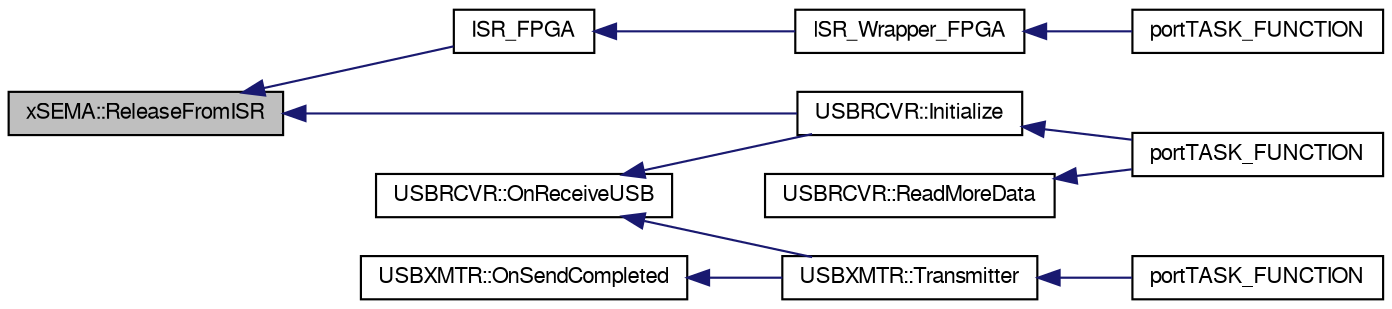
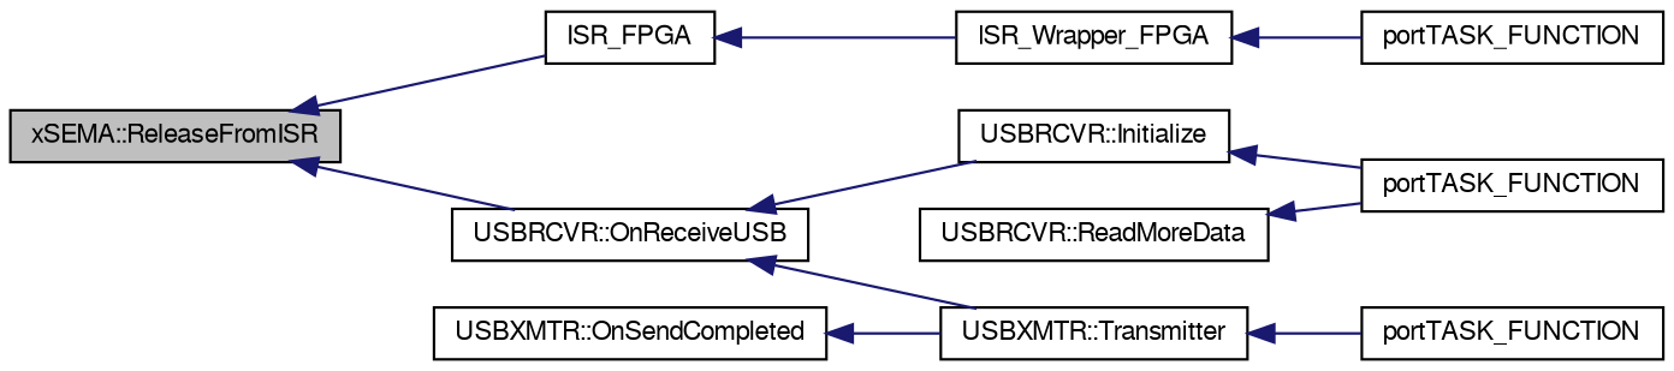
  digraph {
    rankdir=LR
    node [color=black fontname=FreeSans fontsize=10 shape=record]
    edge [color=midnightblue dir=back fontname=FreeSans fontsize=10 labelfontname=FreeSans labelfontsize=10 style=solid]
    n1 [fillcolor=grey75 fontcolor=black height=0.2 label="xSEMA::ReleaseFromISR" style=filled width=0.4]
    n2 [height=0.2 label=ISR_FPGA width=0.4]
    n3 [height=0.2 label="USBRCVR::OnReceiveUSB" width=0.4]
    n4 [height=0.2 label=ISR_Wrapper_FPGA width=0.4]
    n5 [height=0.2 label="USBRCVR::Initialize" width=0.4]
    n6 [height=0.2 label="USBXMTR::Transmitter" width=0.4]
    n7 [height=0.2 label="USBXMTR::OnSendCompleted" width=0.4]
    n8 [height=0.2 label=portTASK_FUNCTION width=0.4]
    n9 [height=0.2 label=portTASK_FUNCTION width=0.4]
    n10 [height=0.2 label="USBRCVR::ReadMoreData" width=0.4]
    n11 [height=0.2 label=portTASK_FUNCTION width=0.4]
    n1 -> n2
-   n1 -> n5
+   n1 -> n3
    n2 -> n4
    n3 -> n5
    n3 -> n6
    n4 -> n8
    n5 -> n9
    n6 -> n11
    n7 -> n6
    n10 -> n9
  }
